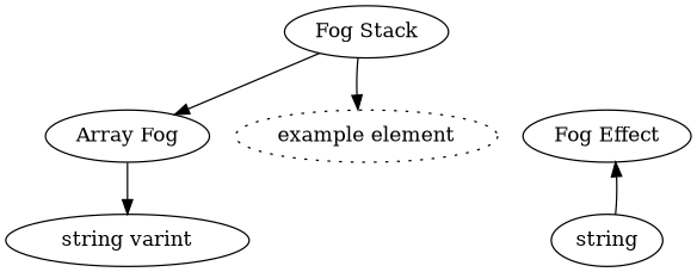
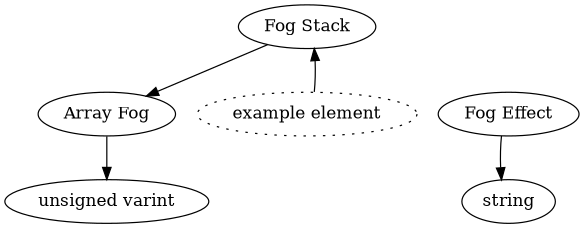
  digraph {
    rankdir=TB
-   n1 [label="string varint"]
+   n1 [label="unsigned varint"]
    n2 [label=string]
    n3 [label="Fog Stack"]
    n4 [label="Array Fog"]
    n5 [label="example element" style=dotted]
    n6 [label="Fog Effect"]
    subgraph sub_1 {
      rank=max
      n1
      n2
    }
    n3 -> n4
-   n3 -> n5
+   n5 -> n3
    n4 -> n1
-   n2 -> n6
+   n6 -> n2
  }
